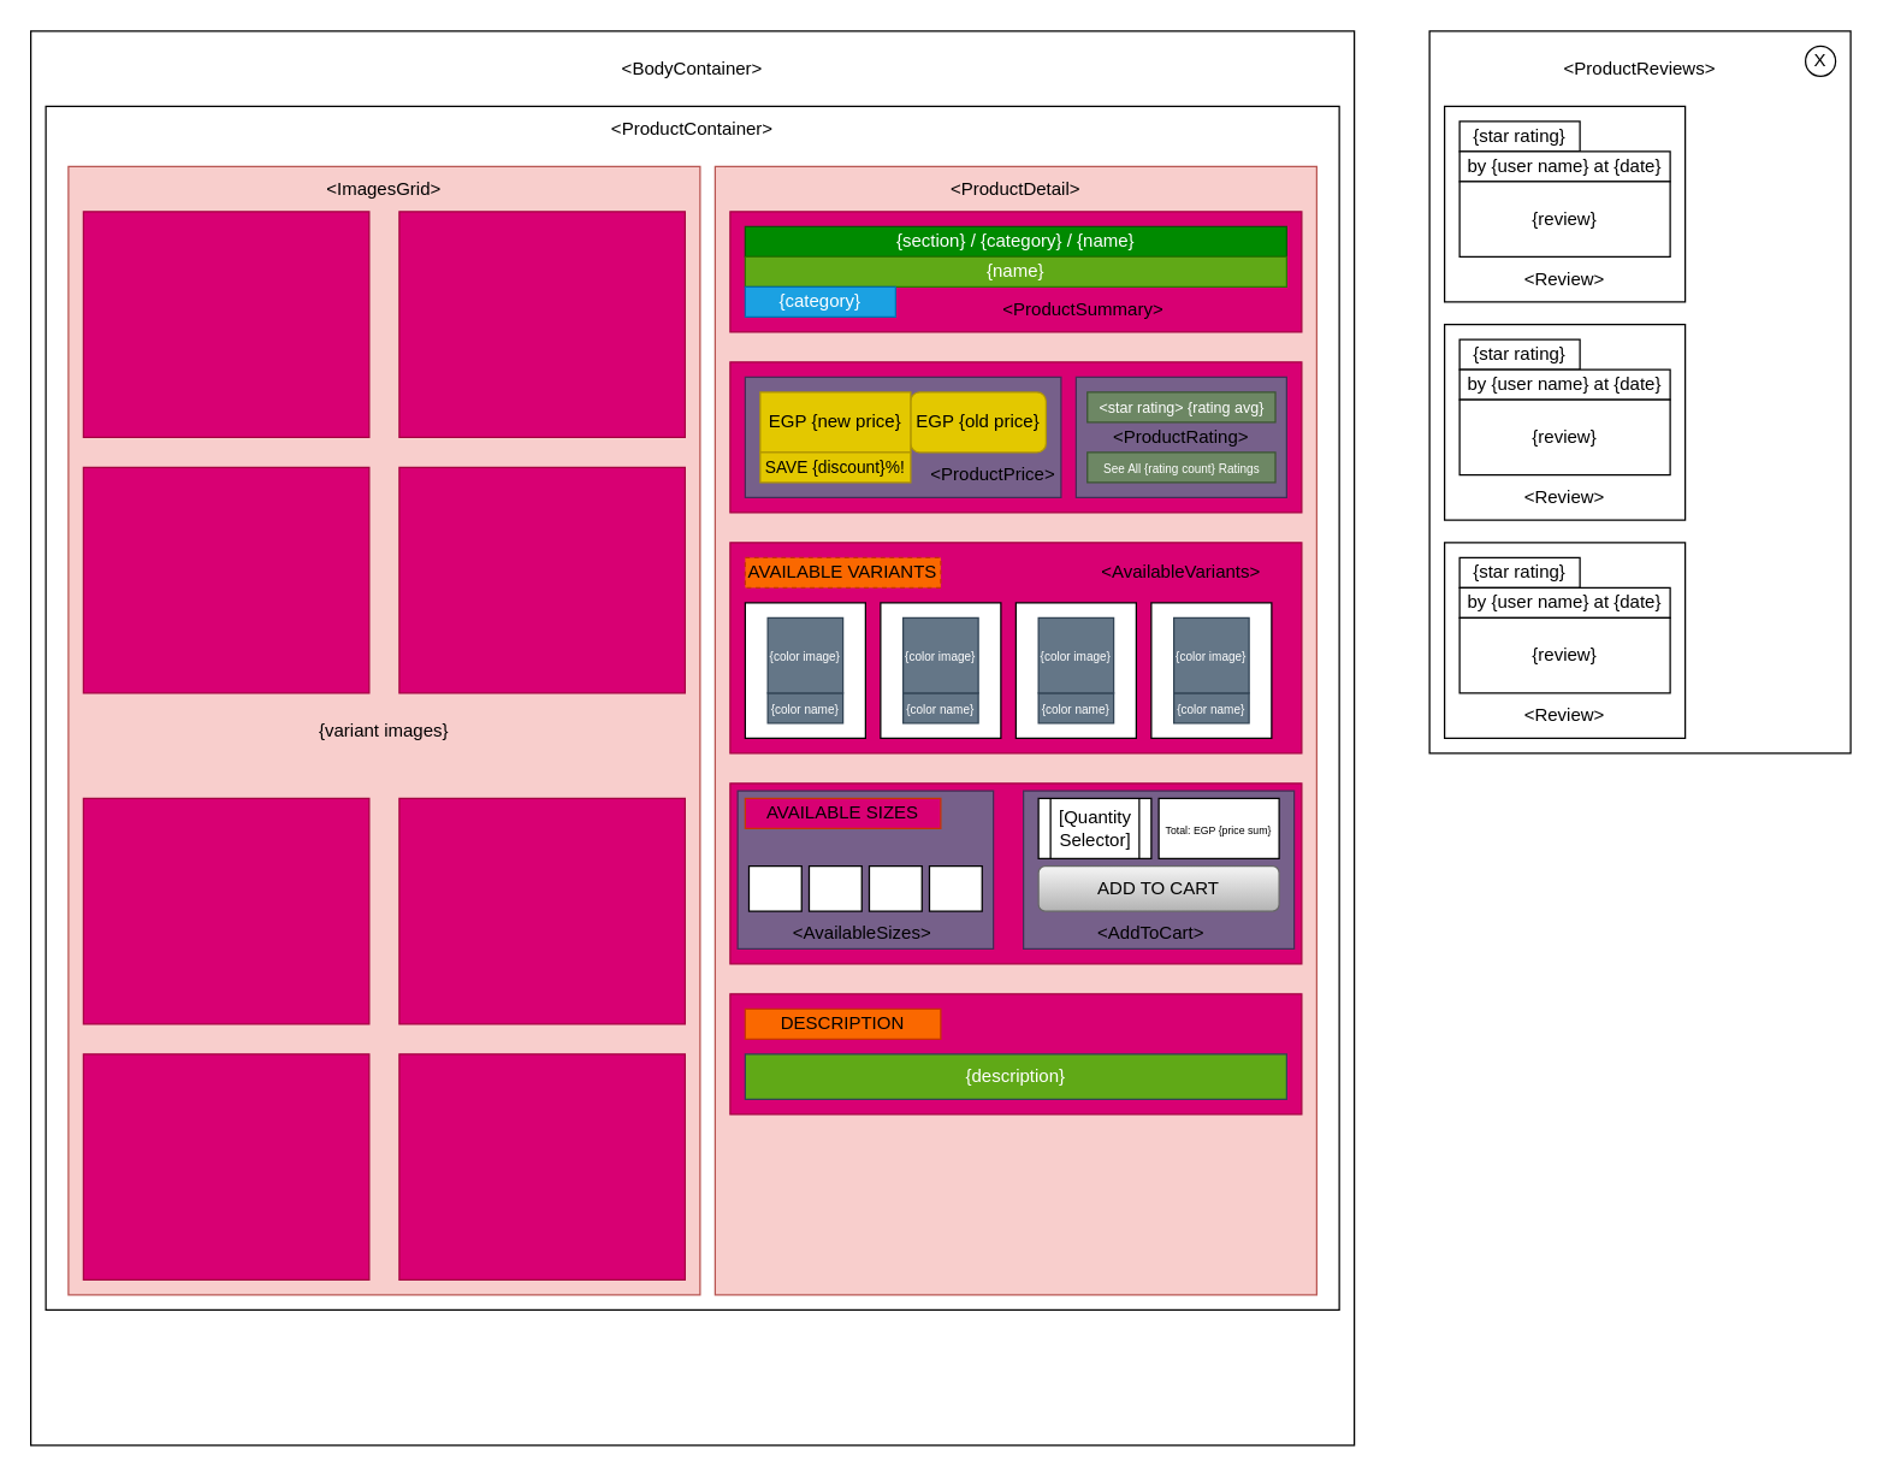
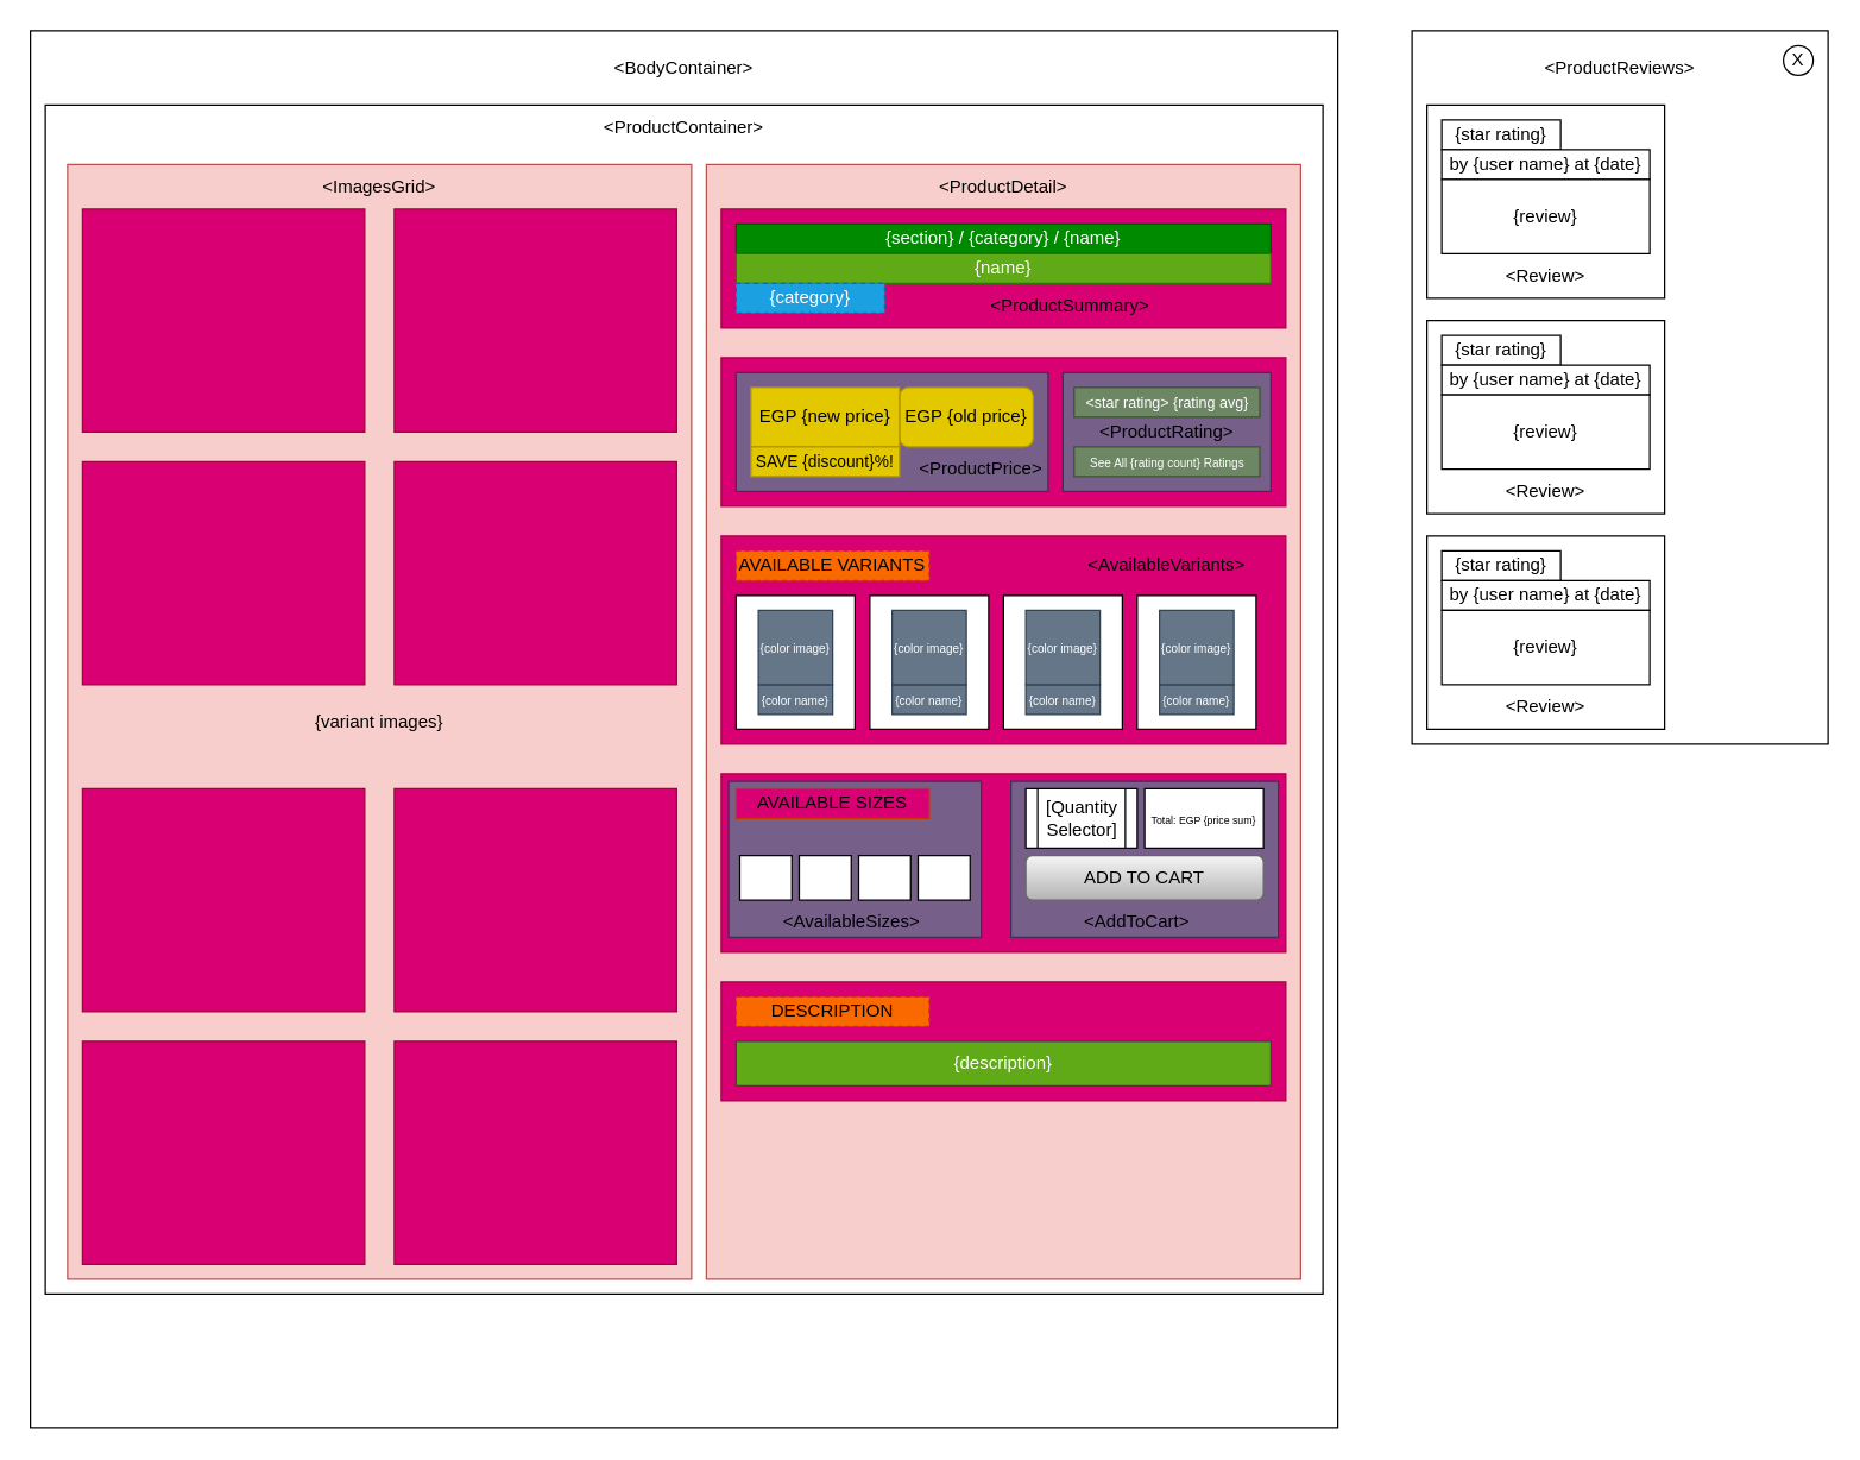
  <mxCell id="0" />
  <mxCell id="1" parent="0" />
  <mxCell id="2" value="" style="rounded=0;whiteSpace=wrap;html=1;" vertex="1" parent="1"><mxGeometry x="950" width="280" height="480" as="geometry" y="20" /></mxCell>
  <mxCell id="3" value="" style="rounded=0;whiteSpace=wrap;html=1;" vertex="1" parent="1"><mxGeometry x="990" y="130" width="120" height="60" as="geometry" /></mxCell>
  <mxCell id="4" value="" style="rounded=0;whiteSpace=wrap;html=1;" parent="1" vertex="1"><mxGeometry width="880" height="940" as="geometry" x="20" y="20" /></mxCell>
  <mxCell id="5" value="&amp;lt;BodyContainer&amp;gt;" style="text;html=1;strokeColor=none;fillColor=none;align=center;verticalAlign=middle;whiteSpace=wrap;rounded=0;" parent="1" vertex="1"><mxGeometry x="385" y="30" width="150" height="30" as="geometry" /></mxCell>
  <mxCell id="6" value="" style="rounded=0;whiteSpace=wrap;html=1;" parent="1" vertex="1"><mxGeometry x="30" y="70" width="860" height="800" as="geometry" /></mxCell>
  <mxCell id="7" value="{variant images}" style="rounded=0;whiteSpace=wrap;html=1;fillColor=#f8cecc;strokeColor=#b85450;" parent="1" vertex="1"><mxGeometry x="45" y="110" width="420" height="750" as="geometry" /></mxCell>
  <mxCell id="8" value="" style="rounded=0;whiteSpace=wrap;html=1;fillColor=#f8cecc;strokeColor=#b85450;" parent="1" vertex="1"><mxGeometry x="475" y="110" width="400" height="750" as="geometry" /></mxCell>
  <mxCell id="9" value="" style="rounded=0;whiteSpace=wrap;html=1;fillColor=#d80073;fontColor=#ffffff;strokeColor=#A50040;" parent="1" vertex="1"><mxGeometry x="485" y="240" width="380" height="100" as="geometry" /></mxCell>
  <mxCell id="10" value="" style="rounded=0;whiteSpace=wrap;html=1;fillColor=#d80073;fontColor=#ffffff;strokeColor=#A50040;" parent="1" vertex="1"><mxGeometry x="485" y="660" width="380" height="80" as="geometry" /></mxCell>
- <mxCell id="11" value="DESCRIPTION" style="rounded=0;whiteSpace=wrap;html=1;fillColor=#fa6800;fontColor=#000000;strokeColor=#C73500;" parent="1" vertex="1"><mxGeometry x="495" y="670" width="130" height="20" as="geometry" /></mxCell>
+ <mxCell id="11" value="DESCRIPTION" style="rounded=0;whiteSpace=wrap;html=1;fillColor=#fa6800;fontColor=#000000;strokeColor=#C73500;dashed=1;" parent="1" vertex="1"><mxGeometry x="495" y="670" width="130" height="20" as="geometry" /></mxCell>
  <mxCell id="12" value="{description}" style="rounded=0;whiteSpace=wrap;html=1;fillColor=#60a917;fontColor=#ffffff;strokeColor=#314354;" parent="1" vertex="1"><mxGeometry x="495" y="700" width="360" height="30" as="geometry" /></mxCell>
  <mxCell id="13" value="" style="rounded=0;whiteSpace=wrap;html=1;fillColor=#d80073;fontColor=#ffffff;strokeColor=#A50040;" parent="1" vertex="1"><mxGeometry x="485" y="360" width="380" height="140" as="geometry" /></mxCell>
  <mxCell id="14" value="AVAILABLE VARIANTS" style="rounded=0;whiteSpace=wrap;html=1;fillColor=#fa6800;fontColor=#000000;strokeColor=#C73500;dashed=1;" parent="1" vertex="1"><mxGeometry x="495" y="370" width="130" height="20" as="geometry" /></mxCell>
  <mxCell id="15" value="" style="rounded=0;whiteSpace=wrap;html=1;" parent="1" vertex="1"><mxGeometry x="495" y="400" width="80" height="90" as="geometry" /></mxCell>
  <mxCell id="16" value="&lt;font style=&quot;font-size: 8px;&quot;&gt;{color name}&lt;/font&gt;" style="rounded=0;whiteSpace=wrap;html=1;fillColor=#647687;fontColor=#ffffff;strokeColor=#314354;" parent="1" vertex="1"><mxGeometry x="510" y="460" width="50" height="20" as="geometry" /></mxCell>
  <mxCell id="17" value="&lt;font style=&quot;font-size: 8px;&quot;&gt;{color image}&lt;/font&gt;" style="whiteSpace=wrap;html=1;aspect=fixed;fillColor=#647687;fontColor=#ffffff;strokeColor=#314354;" parent="1" vertex="1"><mxGeometry x="510" y="410" width="50" height="50" as="geometry" /></mxCell>
  <mxCell id="18" value="" style="rounded=0;whiteSpace=wrap;html=1;" parent="1" vertex="1"><mxGeometry x="585" y="400" width="80" height="90" as="geometry" /></mxCell>
  <mxCell id="19" value="" style="rounded=0;whiteSpace=wrap;html=1;" parent="1" vertex="1"><mxGeometry x="675" y="400" width="80" height="90" as="geometry" /></mxCell>
  <mxCell id="20" value="" style="rounded=0;whiteSpace=wrap;html=1;" parent="1" vertex="1"><mxGeometry x="765" y="400" width="80" height="90" as="geometry" /></mxCell>
  <mxCell id="21" value="&lt;font style=&quot;font-size: 8px;&quot;&gt;{color name}&lt;/font&gt;" style="rounded=0;whiteSpace=wrap;html=1;fillColor=#647687;fontColor=#ffffff;strokeColor=#314354;" parent="1" vertex="1"><mxGeometry x="600" y="460" width="50" height="20" as="geometry" /></mxCell>
  <mxCell id="22" value="&lt;font style=&quot;font-size: 8px;&quot;&gt;{color image}&lt;/font&gt;" style="whiteSpace=wrap;html=1;aspect=fixed;fillColor=#647687;fontColor=#ffffff;strokeColor=#314354;" parent="1" vertex="1"><mxGeometry x="600" y="410" width="50" height="50" as="geometry" /></mxCell>
  <mxCell id="23" value="&lt;font style=&quot;font-size: 8px;&quot;&gt;{color name}&lt;/font&gt;" style="rounded=0;whiteSpace=wrap;html=1;fillColor=#647687;fontColor=#ffffff;strokeColor=#314354;" parent="1" vertex="1"><mxGeometry x="690" y="460" width="50" height="20" as="geometry" /></mxCell>
  <mxCell id="24" value="&lt;font style=&quot;font-size: 8px;&quot;&gt;{color image}&lt;/font&gt;" style="whiteSpace=wrap;html=1;aspect=fixed;fillColor=#647687;fontColor=#ffffff;strokeColor=#314354;" parent="1" vertex="1"><mxGeometry x="690" y="410" width="50" height="50" as="geometry" /></mxCell>
  <mxCell id="25" value="&lt;font style=&quot;font-size: 8px;&quot;&gt;{color name}&lt;/font&gt;" style="rounded=0;whiteSpace=wrap;html=1;fillColor=#647687;fontColor=#ffffff;strokeColor=#314354;" parent="1" vertex="1"><mxGeometry x="780" y="460" width="50" height="20" as="geometry" /></mxCell>
  <mxCell id="26" value="&lt;font style=&quot;font-size: 8px;&quot;&gt;{color image}&lt;/font&gt;" style="whiteSpace=wrap;html=1;aspect=fixed;fillColor=#647687;fontColor=#ffffff;strokeColor=#314354;" parent="1" vertex="1"><mxGeometry x="780" y="410" width="50" height="50" as="geometry" /></mxCell>
  <mxCell id="27" value="" style="rounded=0;whiteSpace=wrap;html=1;fillColor=#d80073;fontColor=#ffffff;strokeColor=#A50040;" parent="1" vertex="1"><mxGeometry x="485" y="520" width="380" height="120" as="geometry" /></mxCell>
  <mxCell id="28" value="" style="rounded=0;whiteSpace=wrap;html=1;fillColor=#d80073;fontColor=#ffffff;strokeColor=#A50040;" parent="1" vertex="1"><mxGeometry x="55" y="140" width="190" height="150" as="geometry" /></mxCell>
  <mxCell id="29" value="" style="rounded=0;whiteSpace=wrap;html=1;fillColor=#d80073;fontColor=#ffffff;strokeColor=#A50040;" parent="1" vertex="1"><mxGeometry x="265" y="140" width="190" height="150" as="geometry" /></mxCell>
  <mxCell id="30" value="" style="rounded=0;whiteSpace=wrap;html=1;fillColor=#d80073;fontColor=#ffffff;strokeColor=#A50040;" parent="1" vertex="1"><mxGeometry x="485" y="140" width="380" height="80" as="geometry" /></mxCell>
  <mxCell id="31" value="{section} / {category} / {name}" style="rounded=0;whiteSpace=wrap;html=1;fillColor=#008a00;fontColor=#ffffff;strokeColor=#005700;" parent="1" vertex="1"><mxGeometry x="495" y="150" width="360" height="20" as="geometry" /></mxCell>
  <mxCell id="32" value="{name}" style="rounded=0;whiteSpace=wrap;html=1;fillColor=#60a917;fontColor=#ffffff;strokeColor=#2D7600;" parent="1" vertex="1"><mxGeometry x="495" y="170" width="360" height="20" as="geometry" /></mxCell>
- <mxCell id="33" value="{category}" style="rounded=0;whiteSpace=wrap;html=1;fillColor=#1ba1e2;fontColor=#ffffff;strokeColor=#006EAF;" parent="1" vertex="1"><mxGeometry x="495" y="190" width="100" height="20" as="geometry" /></mxCell>
+ <mxCell id="33" value="{category}" style="rounded=0;whiteSpace=wrap;html=1;fillColor=#1ba1e2;fontColor=#ffffff;strokeColor=#006EAF;dashed=1;" parent="1" vertex="1"><mxGeometry x="495" y="190" width="100" height="20" as="geometry" /></mxCell>
  <mxCell id="34" value="" style="rounded=0;whiteSpace=wrap;html=1;fillColor=#d80073;fontColor=#ffffff;strokeColor=#A50040;" parent="1" vertex="1"><mxGeometry x="55" y="310" width="190" height="150" as="geometry" /></mxCell>
  <mxCell id="35" value="" style="rounded=0;whiteSpace=wrap;html=1;fillColor=#d80073;fontColor=#ffffff;strokeColor=#A50040;" parent="1" vertex="1"><mxGeometry x="265" y="310" width="190" height="150" as="geometry" /></mxCell>
  <mxCell id="36" value="" style="rounded=0;whiteSpace=wrap;html=1;fillColor=#d80073;fontColor=#ffffff;strokeColor=#A50040;" parent="1" vertex="1"><mxGeometry x="55" y="530" width="190" height="150" as="geometry" /></mxCell>
  <mxCell id="37" value="" style="rounded=0;whiteSpace=wrap;html=1;fillColor=#d80073;fontColor=#ffffff;strokeColor=#A50040;" parent="1" vertex="1"><mxGeometry x="265" y="530" width="190" height="150" as="geometry" /></mxCell>
  <mxCell id="38" value="" style="rounded=0;whiteSpace=wrap;html=1;fillColor=#d80073;fontColor=#ffffff;strokeColor=#A50040;" parent="1" vertex="1"><mxGeometry x="55" y="700" width="190" height="150" as="geometry" /></mxCell>
  <mxCell id="39" value="" style="rounded=0;whiteSpace=wrap;html=1;fillColor=#d80073;fontColor=#ffffff;strokeColor=#A50040;" parent="1" vertex="1"><mxGeometry x="265" y="700" width="190" height="150" as="geometry" /></mxCell>
  <mxCell id="40" value="" style="rounded=0;whiteSpace=wrap;html=1;fillColor=#76608a;fontColor=#ffffff;strokeColor=#432D57;" parent="1" vertex="1"><mxGeometry x="495" y="250" width="210" height="80" as="geometry" /></mxCell>
  <mxCell id="41" value="EGP {old price}" style="whiteSpace=wrap;html=1;fillColor=#e3c800;strokeColor=#B09500;fontColor=#000000;rounded=1;" parent="1" vertex="1"><mxGeometry x="605" y="260" width="90" height="40" as="geometry" /></mxCell>
  <mxCell id="42" value="EGP {new price}" style="rounded=0;whiteSpace=wrap;html=1;fillColor=#e3c800;strokeColor=#B09500;fontColor=#000000;" parent="1" vertex="1"><mxGeometry x="505" y="260" width="100" height="40" as="geometry" /></mxCell>
  <mxCell id="43" value="" style="rounded=0;whiteSpace=wrap;html=1;fillColor=#76608a;fontColor=#ffffff;strokeColor=#432D57;" parent="1" vertex="1"><mxGeometry x="715" y="250" width="140" height="80" as="geometry" /></mxCell>
  <mxCell id="44" value="&lt;font style=&quot;font-size: 10px;&quot;&gt;&amp;lt;star rating&amp;gt; {rating avg}&lt;/font&gt;" style="rounded=0;whiteSpace=wrap;html=1;fillColor=#6d8764;fontColor=#ffffff;strokeColor=#3A5431;" parent="1" vertex="1"><mxGeometry x="722.5" y="260" width="125" height="20" as="geometry" /></mxCell>
  <mxCell id="45" value="&lt;font style=&quot;font-size: 8px;&quot;&gt;See All {rating count} Ratings&lt;/font&gt;" style="rounded=0;whiteSpace=wrap;html=1;fillColor=#6d8764;fontColor=#ffffff;strokeColor=#3A5431;" parent="1" vertex="1"><mxGeometry x="722.5" y="300" width="125" height="20" as="geometry" /></mxCell>
  <mxCell id="46" value="&lt;font style=&quot;font-size: 11px;&quot;&gt;SAVE {discount}%!&lt;/font&gt;" style="rounded=0;whiteSpace=wrap;html=1;fillColor=#e3c800;strokeColor=#B09500;fontColor=#000000;" parent="1" vertex="1"><mxGeometry x="505" y="300" width="100" height="20" as="geometry" /></mxCell>
  <mxCell id="47" value="&amp;lt;ImagesGrid&amp;gt;" style="text;html=1;strokeColor=none;fillColor=none;align=center;verticalAlign=middle;whiteSpace=wrap;rounded=0;" parent="1" vertex="1"><mxGeometry x="180" y="110" width="150" height="30" as="geometry" /></mxCell>
  <mxCell id="48" value="&amp;lt;ProductDetail&amp;gt;" style="text;html=1;strokeColor=none;fillColor=none;align=center;verticalAlign=middle;whiteSpace=wrap;rounded=0;" parent="1" vertex="1"><mxGeometry x="600" y="110" width="150" height="30" as="geometry" /></mxCell>
  <mxCell id="49" value="&amp;lt;ProductSummary&amp;gt;" style="text;html=1;strokeColor=none;fillColor=none;align=center;verticalAlign=middle;whiteSpace=wrap;rounded=0;" parent="1" vertex="1"><mxGeometry x="645" y="190" width="150" height="30" as="geometry" /></mxCell>
  <mxCell id="50" value="&amp;lt;AvailableVariants&amp;gt;" style="text;html=1;strokeColor=none;fillColor=none;align=center;verticalAlign=middle;whiteSpace=wrap;rounded=0;" parent="1" vertex="1"><mxGeometry x="710" y="365" width="150" height="30" as="geometry" /></mxCell>
  <mxCell id="51" value="&amp;lt;ProductContainer&amp;gt;" style="text;html=1;strokeColor=none;fillColor=none;align=center;verticalAlign=middle;whiteSpace=wrap;rounded=0;" parent="1" vertex="1"><mxGeometry x="385" y="70" width="150" height="30" as="geometry" /></mxCell>
  <mxCell id="52" value="&amp;lt;ProductPrice&amp;gt;" style="text;html=1;strokeColor=none;fillColor=none;align=center;verticalAlign=middle;whiteSpace=wrap;rounded=0;" parent="1" vertex="1"><mxGeometry x="585" y="300" width="150" height="30" as="geometry" /></mxCell>
  <mxCell id="53" value="&amp;lt;ProductRating&amp;gt;" style="text;html=1;strokeColor=none;fillColor=none;align=center;verticalAlign=middle;whiteSpace=wrap;rounded=0;" parent="1" vertex="1"><mxGeometry x="710" y="275" width="150" height="30" as="geometry" /></mxCell>
  <mxCell id="54" value="" style="rounded=0;whiteSpace=wrap;html=1;fillColor=#76608a;fontColor=#ffffff;strokeColor=#432D57;" parent="1" vertex="1"><mxGeometry x="490" y="525" width="170" height="105" as="geometry" /></mxCell>
  <mxCell id="55" value="AVAILABLE SIZES" style="rounded=0;whiteSpace=wrap;html=1;fillColor=#d80073;fontColor=#000000;strokeColor=#C73500;" parent="1" vertex="1"><mxGeometry x="495" y="530" width="130" height="20" as="geometry" /></mxCell>
  <mxCell id="56" value="" style="rounded=0;whiteSpace=wrap;html=1;" parent="1" vertex="1"><mxGeometry x="537.5" y="575" width="35" height="30" as="geometry" /></mxCell>
  <mxCell id="57" value="" style="rounded=0;whiteSpace=wrap;html=1;" parent="1" vertex="1"><mxGeometry x="497.5" y="575" width="35" height="30" as="geometry" /></mxCell>
  <mxCell id="58" value="" style="rounded=0;whiteSpace=wrap;html=1;" parent="1" vertex="1"><mxGeometry x="577.5" y="575" width="35" height="30" as="geometry" /></mxCell>
  <mxCell id="59" value="" style="rounded=0;whiteSpace=wrap;html=1;" parent="1" vertex="1"><mxGeometry x="617.5" y="575" width="35" height="30" as="geometry" /></mxCell>
  <mxCell id="60" value="" style="rounded=0;whiteSpace=wrap;html=1;fillColor=#76608a;fontColor=#ffffff;strokeColor=#432D57;" parent="1" vertex="1"><mxGeometry x="680" y="525" width="180" height="105" as="geometry" /></mxCell>
  <mxCell id="61" value="ADD TO CART" style="rounded=1;whiteSpace=wrap;html=1;fillColor=#f5f5f5;gradientColor=#b3b3b3;strokeColor=#666666;" parent="1" vertex="1"><mxGeometry x="690" y="575" width="160" height="30" as="geometry" /></mxCell>
  <mxCell id="62" value="[Quantity Selector]" style="shape=process;whiteSpace=wrap;html=1;backgroundOutline=1;" parent="1" vertex="1"><mxGeometry x="690" y="530" width="75" height="40" as="geometry" /></mxCell>
  <mxCell id="63" value="&lt;font style=&quot;font-size: 7px;&quot;&gt;Total: EGP {price sum}&lt;/font&gt;" style="rounded=0;whiteSpace=wrap;html=1;" parent="1" vertex="1"><mxGeometry x="770" y="530" width="80" height="40" as="geometry" /></mxCell>
  <mxCell id="64" value="&amp;lt;AvailableSizes&amp;gt;" style="text;html=1;strokeColor=none;fillColor=none;align=center;verticalAlign=middle;whiteSpace=wrap;rounded=0;" parent="1" vertex="1"><mxGeometry x="497.5" y="605" width="150" height="30" as="geometry" /></mxCell>
  <mxCell id="65" value="&amp;lt;AddToCart&amp;gt;" style="text;html=1;strokeColor=none;fillColor=none;align=center;verticalAlign=middle;whiteSpace=wrap;rounded=0;" parent="1" vertex="1"><mxGeometry x="690" y="605" width="150" height="30" as="geometry" /></mxCell>
  <mxCell id="66" value="" style="rounded=0;whiteSpace=wrap;html=1;" vertex="1" parent="1"><mxGeometry x="960" y="70" width="160" height="130" as="geometry" /></mxCell>
  <mxCell id="67" value="{star rating}" style="rounded=0;whiteSpace=wrap;html=1;" vertex="1" parent="1"><mxGeometry x="970" y="80" width="80" height="20" as="geometry" /></mxCell>
  <mxCell id="68" value="by {user name} at {date}" style="rounded=0;whiteSpace=wrap;html=1;" vertex="1" parent="1"><mxGeometry x="970" y="100" width="140" height="20" as="geometry" /></mxCell>
  <mxCell id="69" value="{review}" style="rounded=0;whiteSpace=wrap;html=1;" vertex="1" parent="1"><mxGeometry x="970" y="120" width="140" height="50" as="geometry" /></mxCell>
  <mxCell id="70" value="" style="rounded=0;whiteSpace=wrap;html=1;" vertex="1" parent="1"><mxGeometry x="960" y="215" width="160" height="130" as="geometry" /></mxCell>
  <mxCell id="71" value="{star rating}" style="rounded=0;whiteSpace=wrap;html=1;" vertex="1" parent="1"><mxGeometry x="970" y="225" width="80" height="20" as="geometry" /></mxCell>
  <mxCell id="72" value="by {user name} at {date}" style="rounded=0;whiteSpace=wrap;html=1;" vertex="1" parent="1"><mxGeometry x="970" y="245" width="140" height="20" as="geometry" /></mxCell>
  <mxCell id="73" value="{review}" style="rounded=0;whiteSpace=wrap;html=1;" vertex="1" parent="1"><mxGeometry x="970" y="265" width="140" height="50" as="geometry" /></mxCell>
  <mxCell id="74" value="" style="rounded=0;whiteSpace=wrap;html=1;" vertex="1" parent="1"><mxGeometry x="960" y="360" width="160" height="130" as="geometry" /></mxCell>
  <mxCell id="75" value="{star rating}" style="rounded=0;whiteSpace=wrap;html=1;" vertex="1" parent="1"><mxGeometry x="970" y="370" width="80" height="20" as="geometry" /></mxCell>
  <mxCell id="76" value="by {user name} at {date}" style="rounded=0;whiteSpace=wrap;html=1;" vertex="1" parent="1"><mxGeometry x="970" y="390" width="140" height="20" as="geometry" /></mxCell>
  <mxCell id="77" value="{review}" style="rounded=0;whiteSpace=wrap;html=1;" vertex="1" parent="1"><mxGeometry x="970" y="410" width="140" height="50" as="geometry" /></mxCell>
  <mxCell id="78" value="X" style="ellipse;whiteSpace=wrap;html=1;aspect=fixed;" vertex="1" parent="1"><mxGeometry x="1200" y="30" width="20" height="20" as="geometry" /></mxCell>
  <mxCell id="79" value="&amp;lt;Review&amp;gt;" style="text;html=1;strokeColor=none;fillColor=none;align=center;verticalAlign=middle;whiteSpace=wrap;rounded=0;" vertex="1" parent="1"><mxGeometry x="1010" y="170" width="60" height="30" as="geometry" /></mxCell>
  <mxCell id="80" value="&amp;lt;Review&amp;gt;" style="text;html=1;strokeColor=none;fillColor=none;align=center;verticalAlign=middle;whiteSpace=wrap;rounded=0;" vertex="1" parent="1"><mxGeometry x="1010" y="315" width="60" height="30" as="geometry" /></mxCell>
  <mxCell id="81" value="&amp;lt;Review&amp;gt;" style="text;html=1;strokeColor=none;fillColor=none;align=center;verticalAlign=middle;whiteSpace=wrap;rounded=0;" vertex="1" parent="1"><mxGeometry x="1010" y="460" width="60" height="30" as="geometry" /></mxCell>
  <mxCell id="82" value="&amp;lt;ProductReviews&amp;gt;" style="text;html=1;strokeColor=none;fillColor=none;align=center;verticalAlign=middle;whiteSpace=wrap;rounded=0;" vertex="1" parent="1"><mxGeometry x="1060" y="30" width="60" height="30" as="geometry" /></mxCell>
